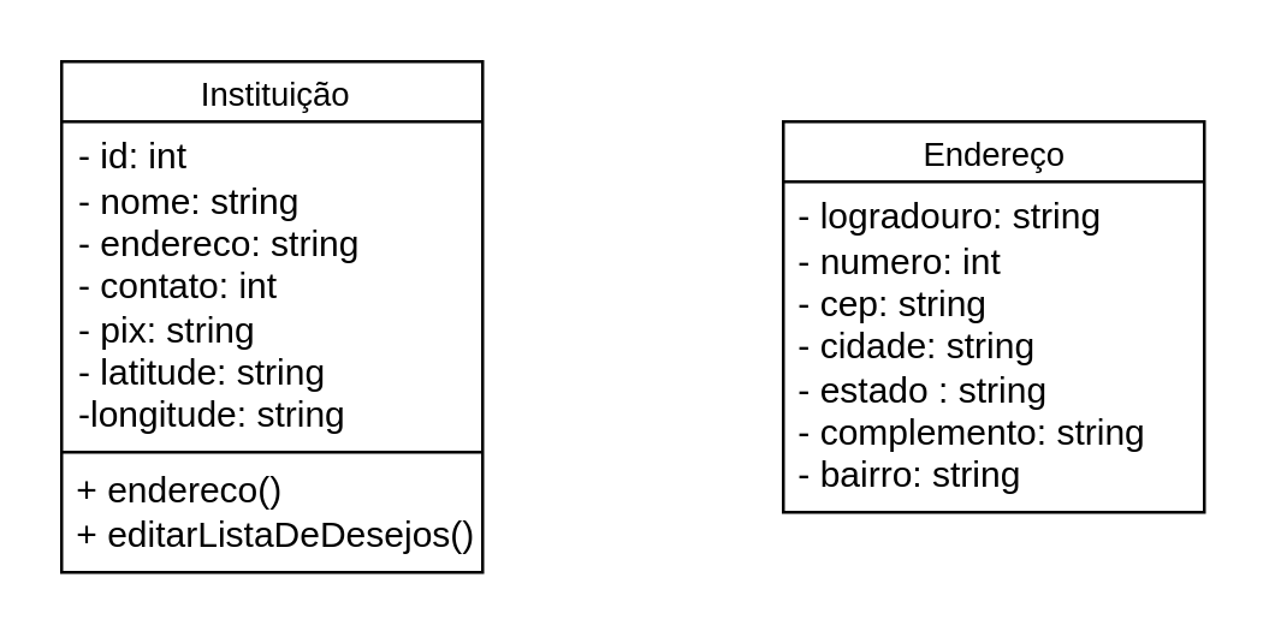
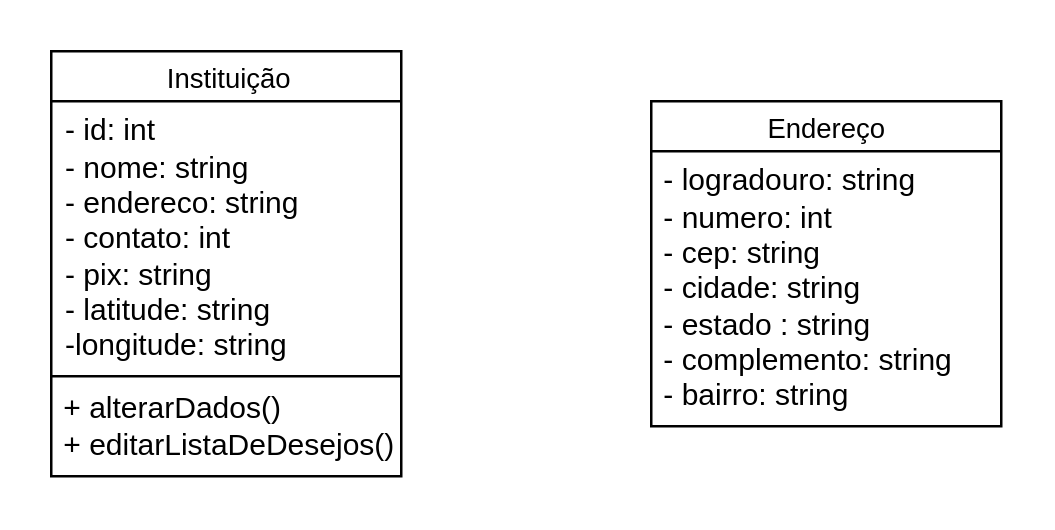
  <mxCell id="0" />
  <mxCell id="1" parent="0" />
  <mxCell id="2" value="" style="rounded=0;whiteSpace=wrap;html=1;" parent="1" vertex="1"><mxGeometry x="20" y="20" width="140" height="170" as="geometry" /></mxCell>
  <mxCell id="3" value="" style="edgeStyle=none;orthogonalLoop=1;jettySize=auto;html=1;rounded=0;endArrow=none;startFill=0;" parent="1" edge="1"><mxGeometry width="100" relative="1" as="geometry"><mxPoint x="20" y="40" as="sourcePoint" /><mxPoint x="160" y="40" as="targetPoint" /><Array as="points" /></mxGeometry></mxCell>
  <mxCell id="4" value="Instituição" style="edgeLabel;html=1;align=center;verticalAlign=middle;resizable=0;points=[];" parent="3" vertex="1" connectable="0"><mxGeometry x="-0.414" y="4" relative="1" as="geometry"><mxPoint x="29" y="-6" as="offset" /></mxGeometry></mxCell>
  <mxCell id="5" value="- id: int&lt;div&gt;- nome: string&lt;/div&gt;&lt;div&gt;- endereco: string&lt;/div&gt;&lt;div&gt;- contato: int&lt;/div&gt;&lt;div&gt;&lt;span style=&quot;background-color: transparent; color: light-dark(rgb(0, 0, 0), rgb(255, 255, 255));&quot;&gt;- pix: string&lt;/span&gt;&lt;/div&gt;&lt;div&gt;- latitude: string&lt;/div&gt;&lt;div&gt;-longitude: string&lt;/div&gt;" style="text;html=1;align=left;verticalAlign=middle;resizable=0;points=[];autosize=1;strokeColor=none;fillColor=none;labelPosition=center;verticalLabelPosition=middle;" parent="1" vertex="1"><mxGeometry x="24" y="40" width="120" height="110" as="geometry" /></mxCell>
  <mxCell id="6" value="" style="edgeStyle=none;orthogonalLoop=1;jettySize=auto;html=1;rounded=0;endArrow=none;startFill=0;" edge="1" parent="1"><mxGeometry width="100" relative="1" as="geometry"><mxPoint x="20" y="150" as="sourcePoint" /><mxPoint x="160" y="150" as="targetPoint" /><Array as="points" /></mxGeometry></mxCell>
- <mxCell id="7" value="&amp;nbsp;+ endereco()&lt;div&gt;&amp;nbsp;+ editarListaDeDesejos()&lt;/div&gt;" style="text;html=1;align=left;verticalAlign=middle;resizable=0;points=[];autosize=1;strokeColor=none;fillColor=none;" vertex="1" parent="1"><mxGeometry x="20" y="150" width="160" height="40" as="geometry" /></mxCell>
+ <mxCell id="7" value="&amp;nbsp;+ alterarDados()&lt;div&gt;&amp;nbsp;+ editarListaDeDesejos()&lt;/div&gt;" style="text;html=1;align=left;verticalAlign=middle;resizable=0;points=[];autosize=1;strokeColor=none;fillColor=none;" vertex="1" parent="1"><mxGeometry x="20" y="150" width="160" height="40" as="geometry" /></mxCell>
  <mxCell id="8" value="" style="rounded=0;whiteSpace=wrap;html=1;" vertex="1" parent="1"><mxGeometry x="260" y="40" width="140" height="130" as="geometry" /></mxCell>
  <mxCell id="9" value="" style="edgeStyle=none;orthogonalLoop=1;jettySize=auto;html=1;rounded=0;endArrow=none;startFill=0;" edge="1" parent="1"><mxGeometry width="100" relative="1" as="geometry"><mxPoint x="260" y="60" as="sourcePoint" /><mxPoint x="400" y="60" as="targetPoint" /><Array as="points" /></mxGeometry></mxCell>
  <mxCell id="10" value="Endereço" style="text;html=1;align=center;verticalAlign=middle;resizable=0;points=[];autosize=1;strokeColor=none;fillColor=none;fontSize=11;rotation=0;" vertex="1" parent="1"><mxGeometry x="295" y="36" width="70" height="30" as="geometry" /></mxCell>
  <mxCell id="11" value="&amp;nbsp;- logradouro: string&lt;div&gt;&amp;nbsp;- numero: int&lt;br&gt;&lt;div&gt;&lt;div&gt;&lt;div&gt;&amp;nbsp;- cep: string&lt;/div&gt;&lt;div&gt;&amp;nbsp;- cidade: string&lt;/div&gt;&lt;div&gt;&amp;nbsp;- estado : string&lt;/div&gt;&lt;div&gt;&amp;nbsp;- complemento: string&lt;/div&gt;&lt;div&gt;&amp;nbsp;- bairro: string&amp;nbsp;&lt;/div&gt;&lt;/div&gt;&lt;/div&gt;&lt;/div&gt;" style="text;html=1;align=left;verticalAlign=middle;resizable=0;points=[];autosize=1;strokeColor=none;fillColor=none;" vertex="1" parent="1"><mxGeometry x="260" y="60" width="140" height="110" as="geometry" /></mxCell>
